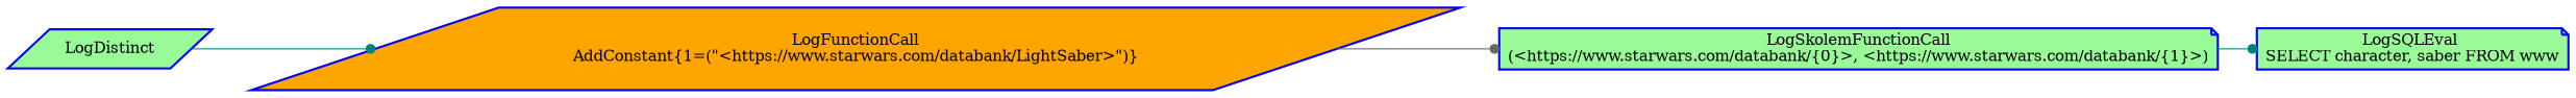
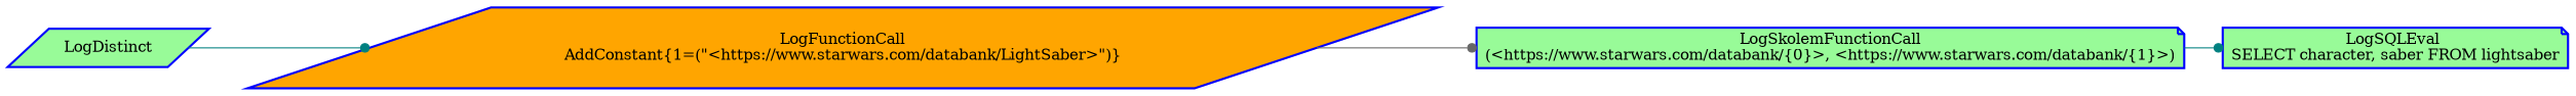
  digraph {
    rankdir=LR
    node [color=blue fontcolor=black shape=parallelogram style="bold,filled" fillcolor=palegreen]
    edge [color=teal arrowhead=dot]
    n1 [label=LogDistinct]
    n2 [label="LogFunctionCall\nAddConstant{1=(\"<https://www.starwars.com/databank/LightSaber>\")}" fillcolor=orange]
    n3 [label="LogSkolemFunctionCall\n(<https://www.starwars.com/databank/{0}>, <https://www.starwars.com/databank/{1}>)" shape=note]
-   n4 [label="LogSQLEval \nSELECT character, saber FROM www" shape=note]
+   n4 [label="LogSQLEval \nSELECT character, saber FROM lightsaber" shape=note]
    n1 -> n2
    n2 -> n3 [color=gray40]
    n3 -> n4
  }
